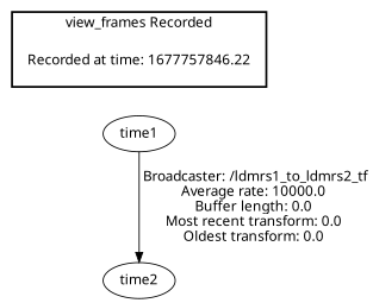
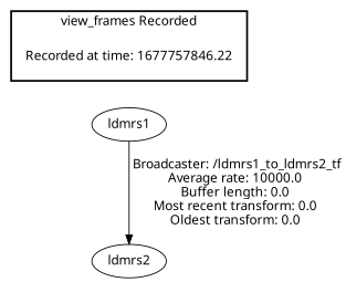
  digraph {
    fontname="Noto Sans"
    node [fontname="Noto Sans"]
    edge [fontname="Noto Sans"]
    "Recorded at time: 1677757846.22" [shape=plaintext]
-   ldmrs1 [label=time1]
-   ldmrs2 [label=time2]
+   ldmrs1
+   ldmrs2
    subgraph cluster_1 {
      color=black
      label="view_frames Recorded"
      style=bold
      "Recorded at time: 1677757846.22"
    }
    "Recorded at time: 1677757846.22" -> ldmrs1 [style=invis]
    ldmrs1 -> ldmrs2 [label=" Broadcaster: /ldmrs1_to_ldmrs2_tf\nAverage rate: 10000.0\nBuffer length: 0.0\nMost recent transform: 0.0\nOldest transform: 0.0\n"]
  }
